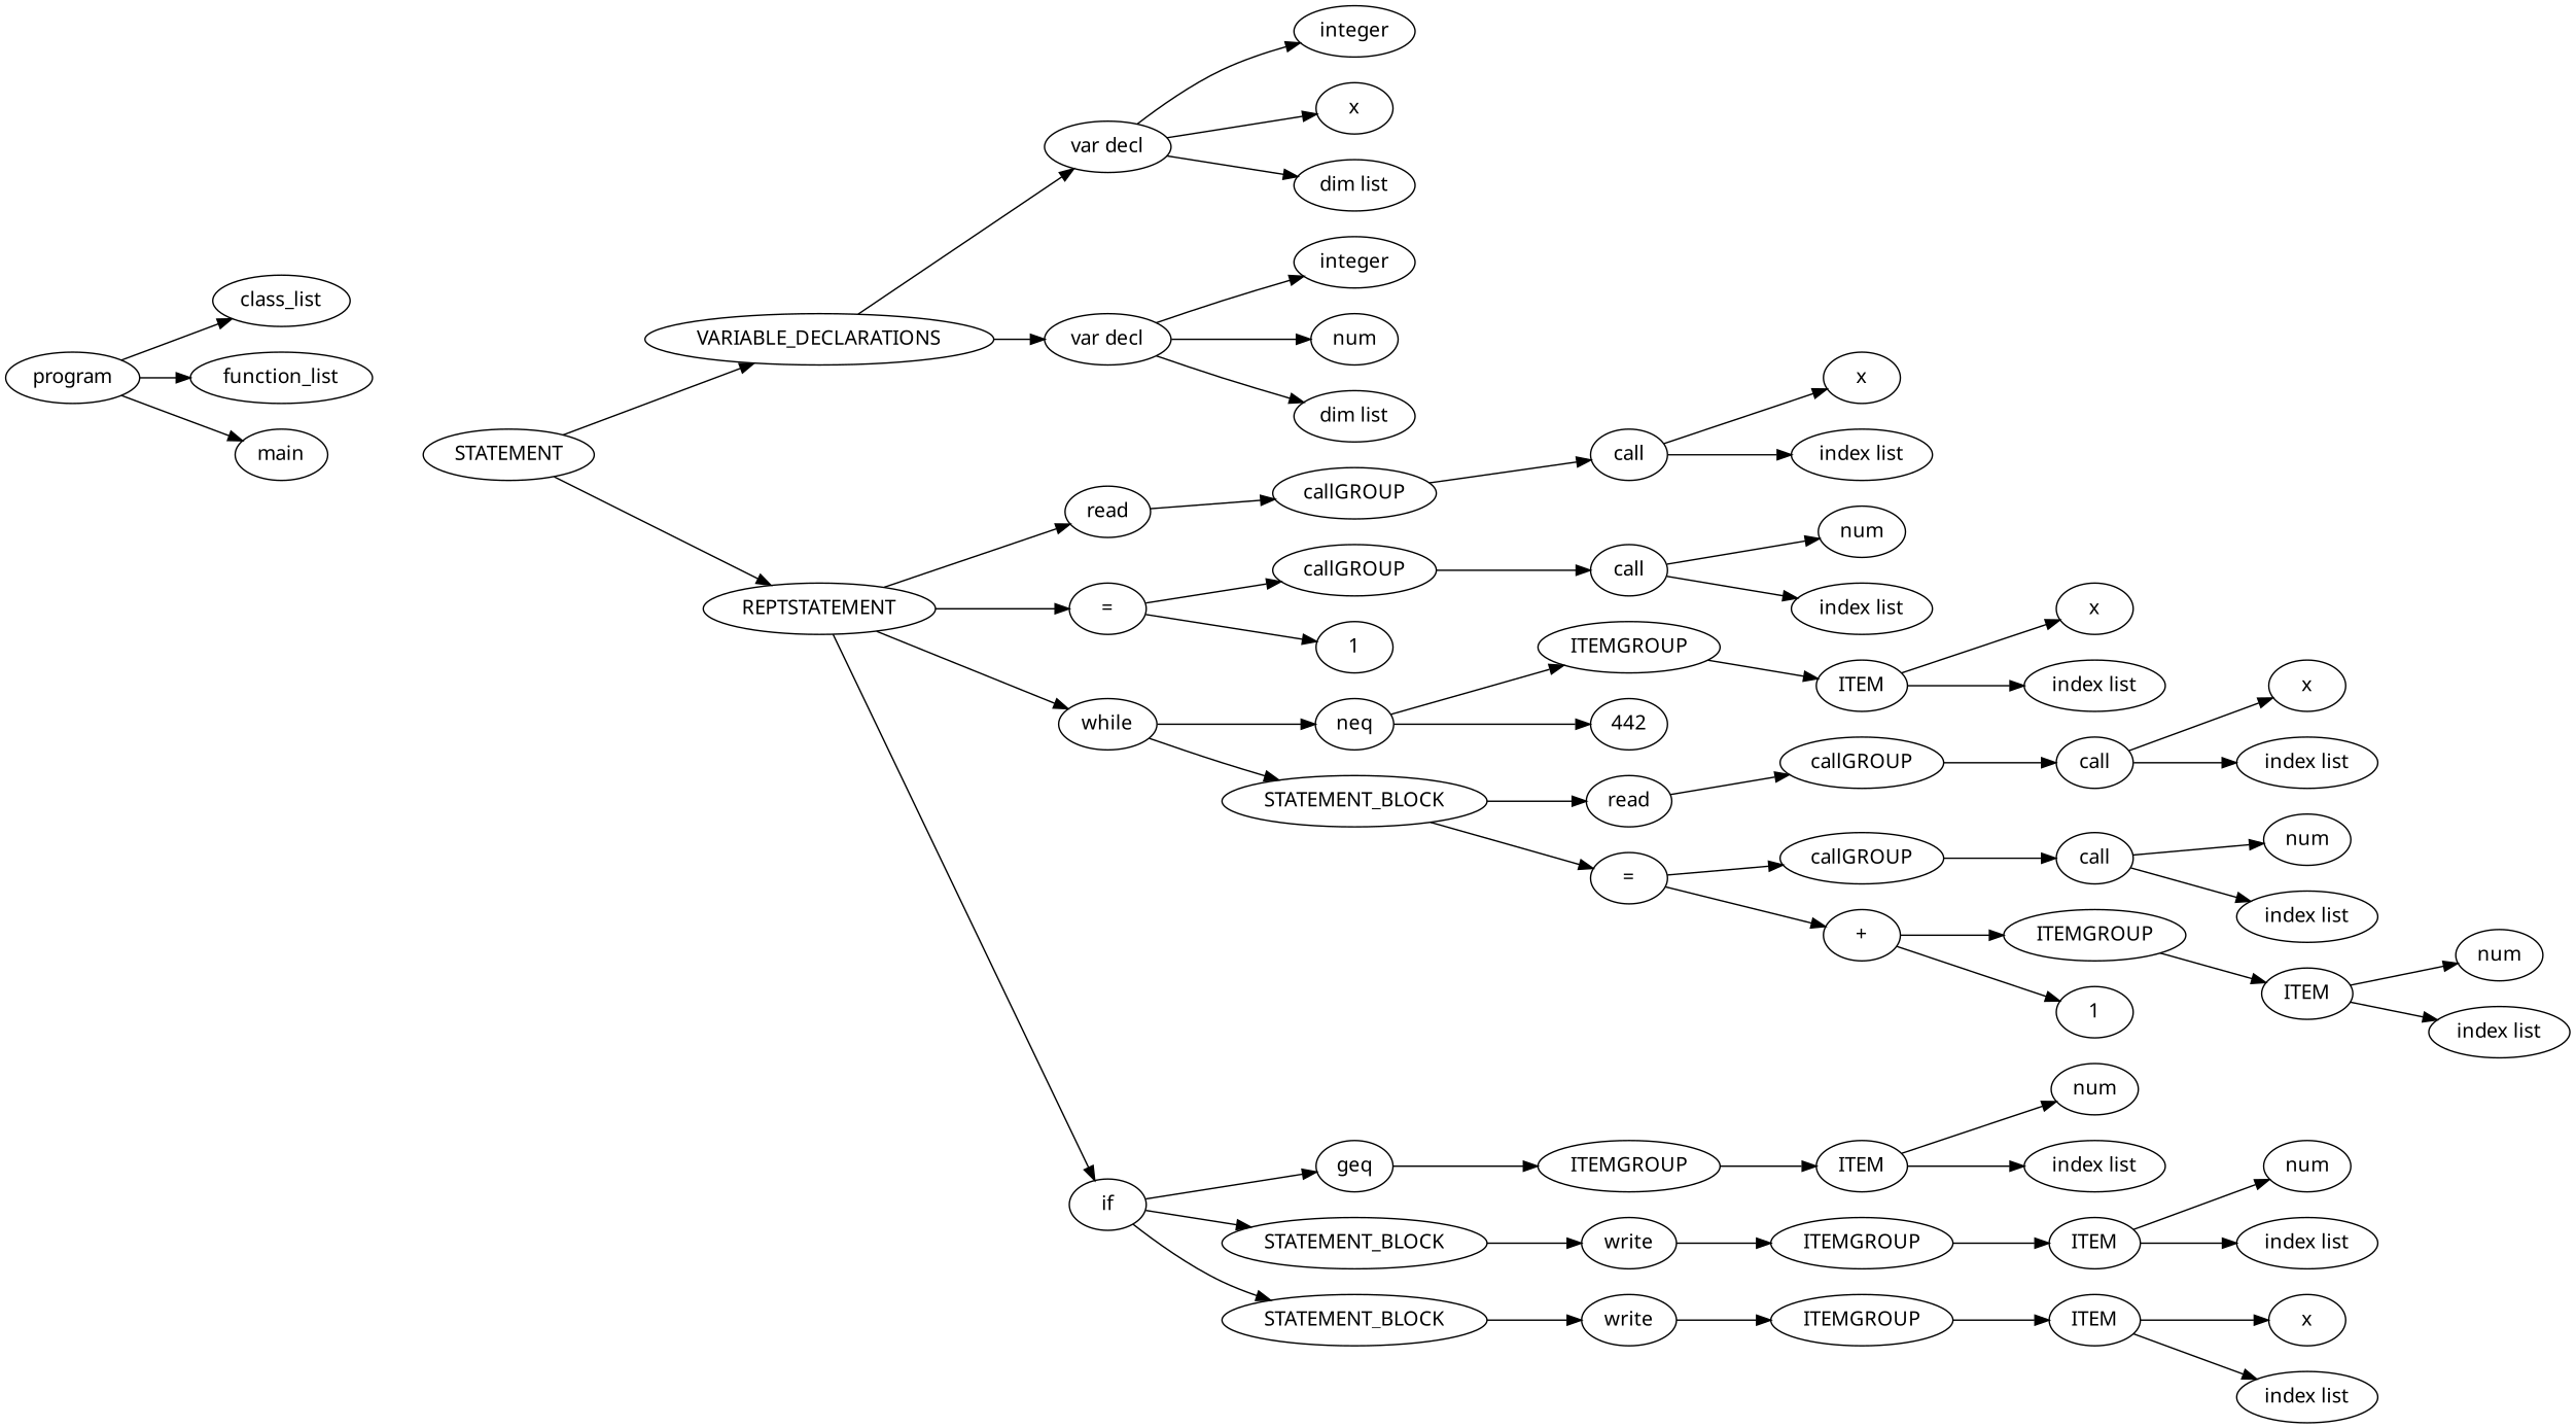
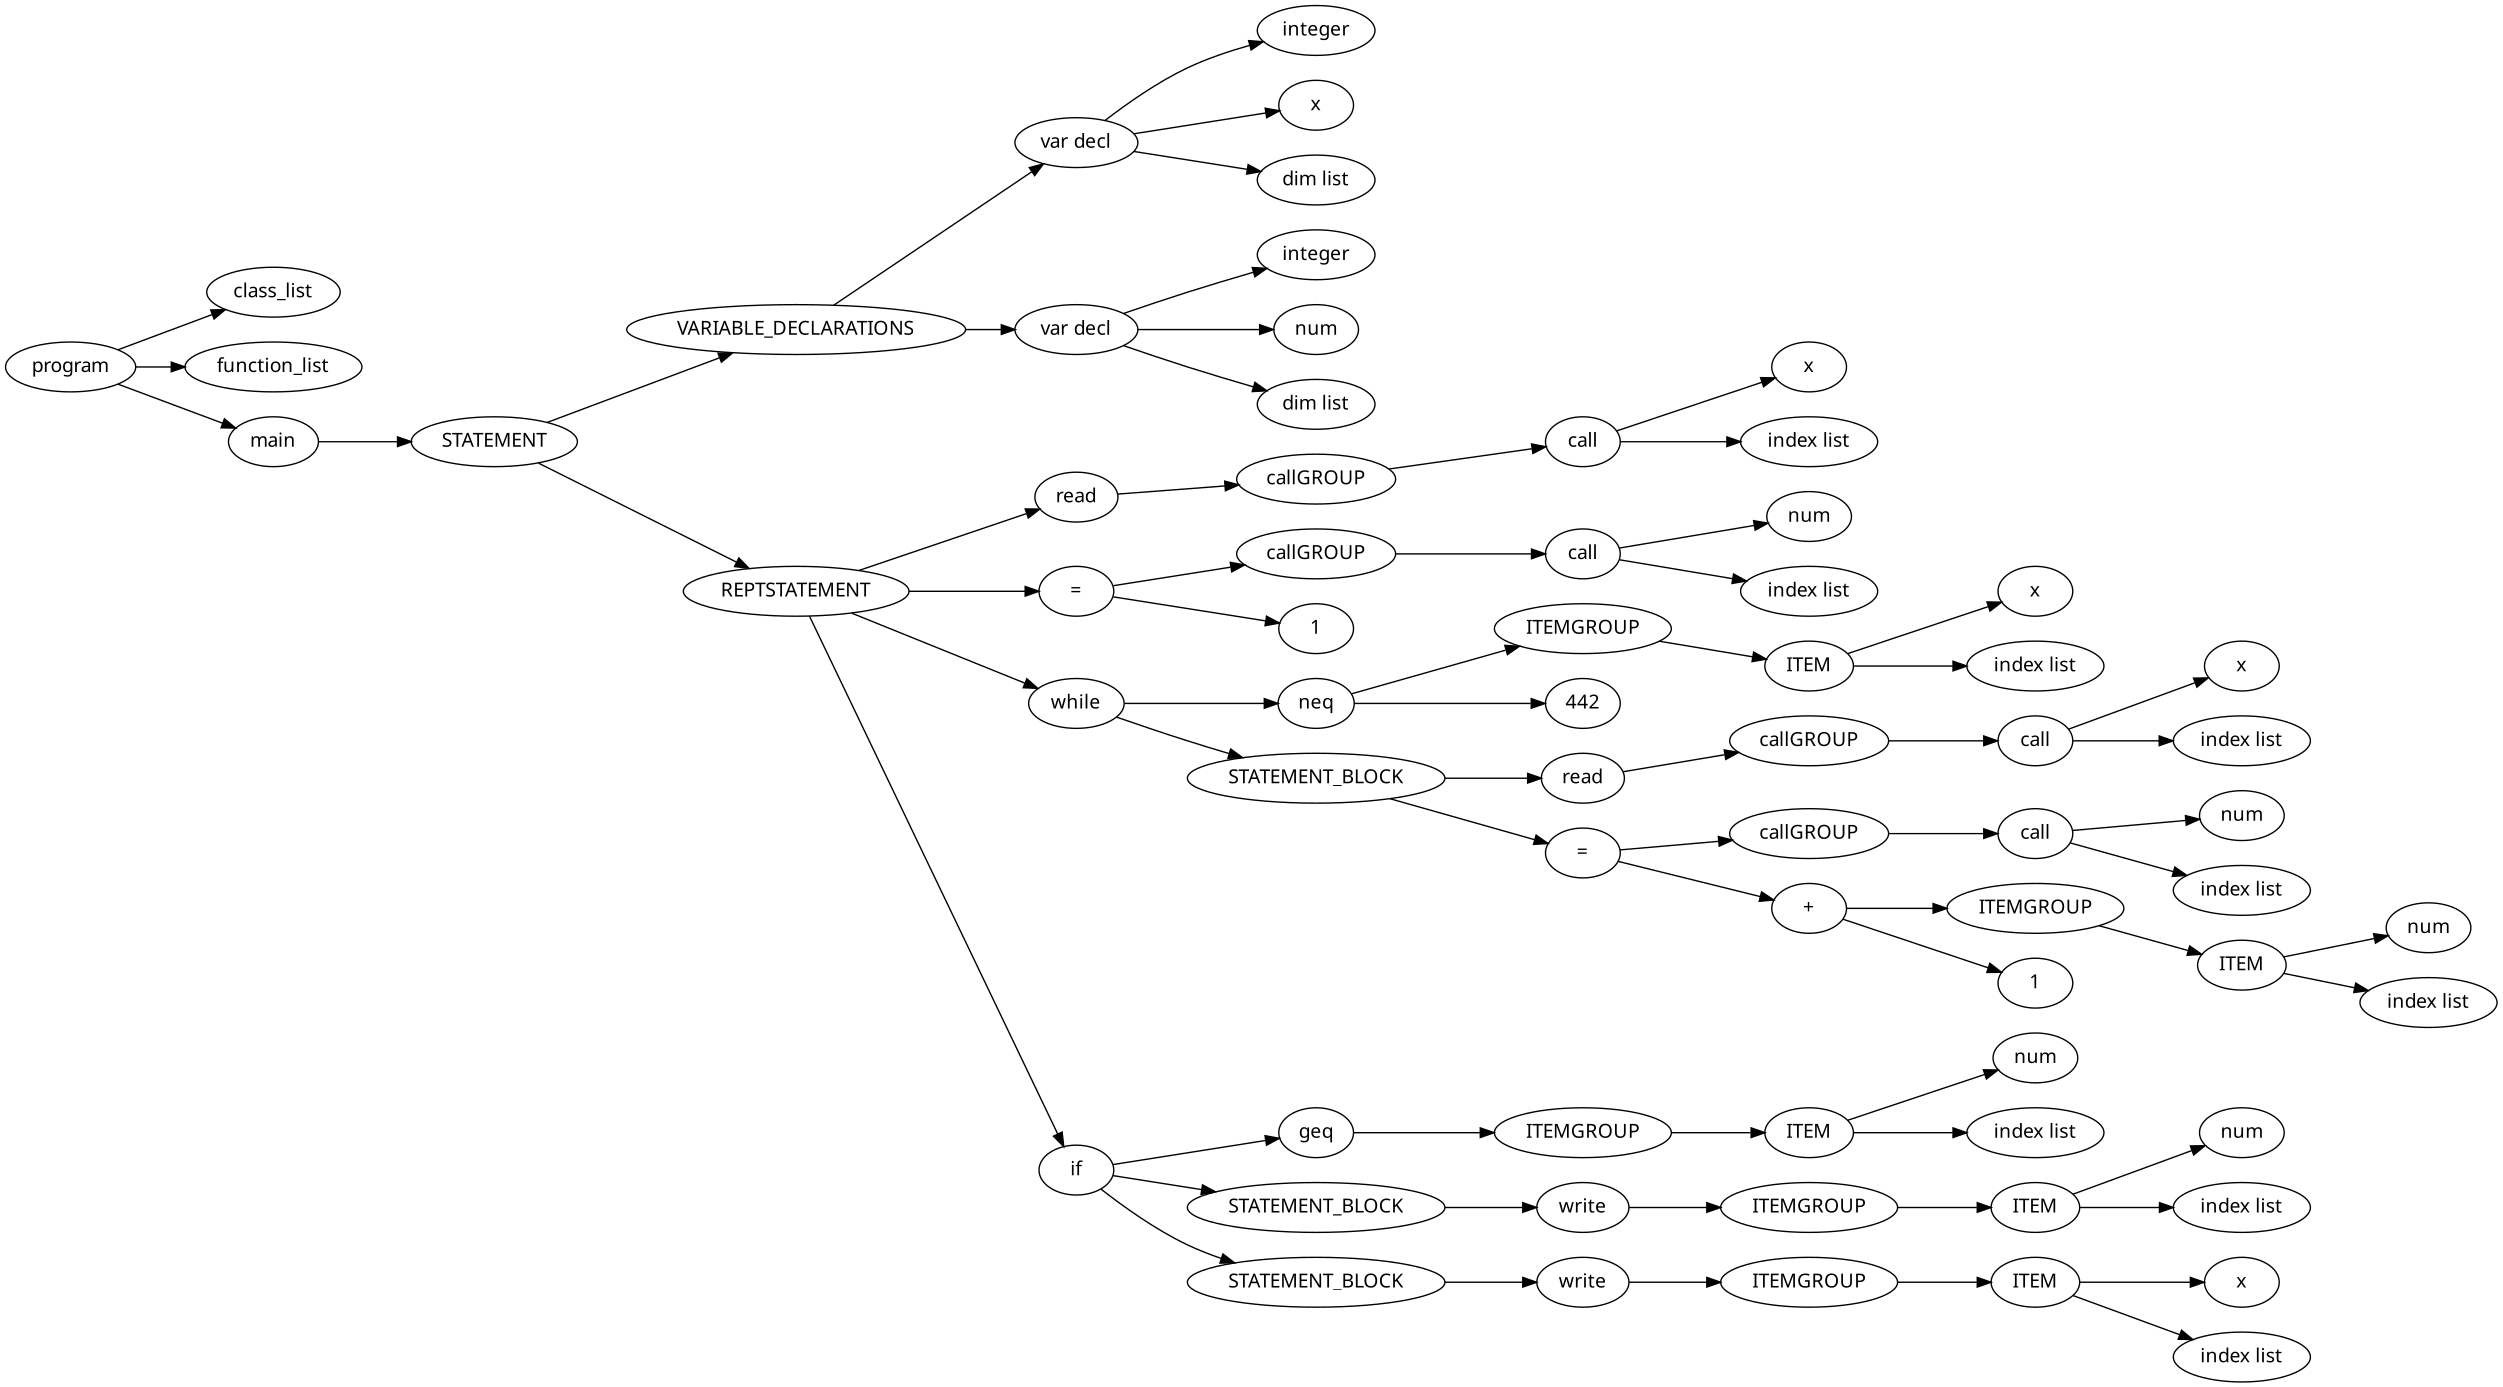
  digraph {
    fontname="Noto Sans"
    rankdir=LR
    node [fontname="Noto Sans"]
    edge [fontname="Noto Sans"]
    n1 [label=program]
    n2 [label=class_list]
    n3 [label=function_list]
    n4 [label=main]
    n5 [label=STATEMENT]
    n6 [label=VARIABLE_DECLARATIONS]
    n7 [label=REPTSTATEMENT]
    n8 [label="var decl"]
    n9 [label="var decl"]
    n10 [label=read]
    n11 [label="="]
    n12 [label=while]
    n13 [label=if]
    n14 [label=integer]
    n15 [label=x]
    n16 [label="dim list"]
    n17 [label=integer]
    n18 [label=num]
    n19 [label="dim list"]
    n20 [label=callGROUP]
    n21 [label=callGROUP]
    n22 [label=1]
    n23 [label=neq]
    n24 [label=STATEMENT_BLOCK]
    n25 [label=geq]
    n26 [label=STATEMENT_BLOCK]
    n27 [label=STATEMENT_BLOCK]
    n28 [label=call]
    n29 [label=call]
    n30 [label=ITEMGROUP]
    n31 [label=442]
    n32 [label=read]
    n33 [label="="]
    n34 [label=ITEMGROUP]
    n35 [label=write]
    n36 [label=write]
    n37 [label=ITEM]
    n38 [label=ITEMGROUP]
    n39 [label=ITEMGROUP]
    n40 [label=ITEM]
    n41 [label=x]
    n42 [label="index list"]
    n43 [label=ITEM]
    n44 [label=num]
    n45 [label="index list"]
    n46 [label=num]
    n47 [label="index list"]
    n48 [label=ITEM]
    n49 [label=callGROUP]
    n50 [label=callGROUP]
    n51 [label="+"]
    n52 [label=call]
    n53 [label=call]
    n54 [label=ITEMGROUP]
    n55 [label=1]
    n56 [label=num]
    n57 [label="index list"]
    n58 [label=ITEM]
    n59 [label=num]
    n60 [label="index list"]
    n61 [label=x]
    n62 [label="index list"]
    n63 [label=x]
    n64 [label="index list"]
    n65 [label=num]
    n66 [label="index list"]
    n67 [label=x]
    n68 [label="index list"]
    n1 -> n2
    n1 -> n3
    n1 -> n4
+   n4 -> n5
    n5 -> n6
    n5 -> n7
    n6 -> n8
    n6 -> n9
    n7 -> n10
    n7 -> n11
    n7 -> n12
    n7 -> n13
    n8 -> n14
    n8 -> n15
    n8 -> n16
    n9 -> n17
    n9 -> n18
    n9 -> n19
    n10 -> n20
    n11 -> n21
    n11 -> n22
    n12 -> n23
    n12 -> n24
    n13 -> n25
    n13 -> n26
    n13 -> n27
    n20 -> n28
    n21 -> n29
    n23 -> n30
    n23 -> n31
    n24 -> n32
    n24 -> n33
    n25 -> n34
    n26 -> n35
    n27 -> n36
    n28 -> n67
    n28 -> n68
    n29 -> n65
    n29 -> n66
    n30 -> n48
    n32 -> n49
    n33 -> n50
    n33 -> n51
    n34 -> n37
    n35 -> n38
    n36 -> n39
    n37 -> n46
    n37 -> n47
    n38 -> n43
    n39 -> n40
    n40 -> n41
    n40 -> n42
    n43 -> n44
    n43 -> n45
    n48 -> n63
    n48 -> n64
    n49 -> n52
    n50 -> n53
    n51 -> n54
    n51 -> n55
    n52 -> n61
    n52 -> n62
    n53 -> n56
    n53 -> n57
    n54 -> n58
    n58 -> n59
    n58 -> n60
  }
